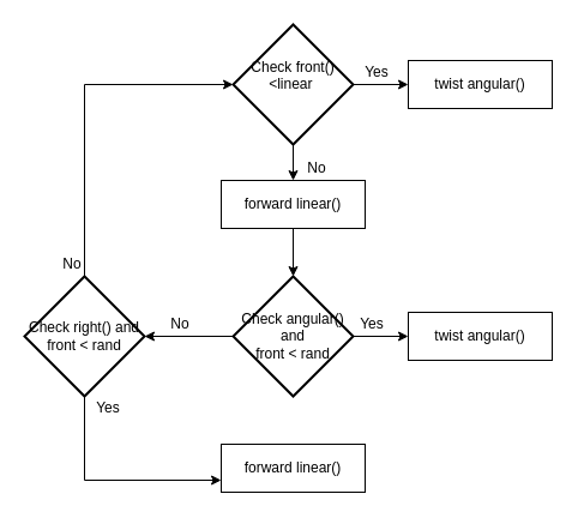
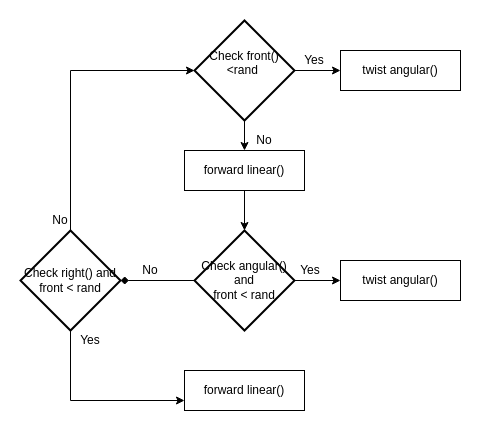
  <mxCell id="0" />
  <mxCell id="1" parent="0" />
  <mxCell id="2" style="edgeStyle=orthogonalEdgeStyle;rounded=0;orthogonalLoop=1;jettySize=auto;html=1;entryX=0;entryY=0.5;entryDx=0;entryDy=0;" edge="1" parent="1" source="4" target="5"><mxGeometry relative="1" as="geometry" /></mxCell>
  <mxCell id="3" style="edgeStyle=orthogonalEdgeStyle;rounded=0;orthogonalLoop=1;jettySize=auto;html=1;entryX=0.5;entryY=0;entryDx=0;entryDy=0;" edge="1" parent="1" source="4" target="7"><mxGeometry relative="1" as="geometry" /></mxCell>
- <mxCell id="4" value="Check front()&amp;lt;linear&amp;nbsp;&lt;br&gt;&amp;nbsp;" style="strokeWidth=2;html=1;shape=mxgraph.flowchart.decision;whiteSpace=wrap;" vertex="1" parent="1"><mxGeometry x="194" y="20" width="100" height="100" as="geometry" /></mxCell>
+ <mxCell id="4" value="Check front()&amp;lt;rand&amp;nbsp;&lt;br&gt;&amp;nbsp;" style="strokeWidth=2;html=1;shape=mxgraph.flowchart.decision;whiteSpace=wrap;" vertex="1" parent="1"><mxGeometry x="194" y="20" width="100" height="100" as="geometry" /></mxCell>
  <mxCell id="5" value="twist angular()" style="rounded=0;whiteSpace=wrap;html=1;" vertex="1" parent="1"><mxGeometry x="340" y="50" width="120" height="40" as="geometry" /></mxCell>
  <mxCell id="6" style="edgeStyle=orthogonalEdgeStyle;rounded=0;orthogonalLoop=1;jettySize=auto;html=1;entryX=0.5;entryY=0;entryDx=0;entryDy=0;entryPerimeter=0;" edge="1" parent="1" source="7" target="12"><mxGeometry relative="1" as="geometry" /></mxCell>
  <mxCell id="7" value="forward linear()" style="rounded=0;whiteSpace=wrap;html=1;" vertex="1" parent="1"><mxGeometry x="184" y="150" width="120" height="40" as="geometry" /></mxCell>
  <mxCell id="8" value="Yes" style="text;html=1;strokeColor=none;fillColor=none;align=center;verticalAlign=middle;whiteSpace=wrap;rounded=0;" vertex="1" parent="1"><mxGeometry x="294" y="50" width="40" height="20" as="geometry" /></mxCell>
  <mxCell id="9" value="No" style="text;html=1;strokeColor=none;fillColor=none;align=center;verticalAlign=middle;whiteSpace=wrap;rounded=0;" vertex="1" parent="1"><mxGeometry x="244" y="130" width="40" height="20" as="geometry" /></mxCell>
  <mxCell id="10" style="edgeStyle=orthogonalEdgeStyle;rounded=0;orthogonalLoop=1;jettySize=auto;html=1;exitX=1;exitY=0.5;exitDx=0;exitDy=0;exitPerimeter=0;entryX=0;entryY=0.5;entryDx=0;entryDy=0;" edge="1" parent="1" source="12" target="13"><mxGeometry relative="1" as="geometry" /></mxCell>
- <mxCell id="11" style="edgeStyle=orthogonalEdgeStyle;rounded=0;orthogonalLoop=1;jettySize=auto;html=1;entryX=1;entryY=0.5;entryDx=0;entryDy=0;entryPerimeter=0;" edge="1" parent="1" source="12" target="19"><mxGeometry relative="1" as="geometry" /></mxCell>
+ <mxCell id="11" style="edgeStyle=orthogonalEdgeStyle;rounded=0;orthogonalLoop=1;jettySize=auto;html=1;entryX=1;entryY=0.5;entryDx=0;entryDy=0;entryPerimeter=0;endArrow=diamond;" edge="1" parent="1" source="12" target="19"><mxGeometry relative="1" as="geometry" /></mxCell>
  <mxCell id="12" value="Check angular() and&lt;br&gt;front &amp;lt; rand" style="strokeWidth=2;html=1;shape=mxgraph.flowchart.decision;whiteSpace=wrap;" vertex="1" parent="1"><mxGeometry x="194" y="230" width="100" height="100" as="geometry" /></mxCell>
  <mxCell id="13" value="twist angular()" style="rounded=0;whiteSpace=wrap;html=1;" vertex="1" parent="1"><mxGeometry x="340" y="260" width="120" height="40" as="geometry" /></mxCell>
  <mxCell id="14" value="forward linear()" style="rounded=0;whiteSpace=wrap;html=1;" vertex="1" parent="1"><mxGeometry x="184" y="370" width="120" height="40" as="geometry" /></mxCell>
  <mxCell id="15" value="Yes" style="text;html=1;strokeColor=none;fillColor=none;align=center;verticalAlign=middle;whiteSpace=wrap;rounded=0;" vertex="1" parent="1"><mxGeometry x="290" y="260" width="40" height="20" as="geometry" /></mxCell>
  <mxCell id="16" value="No" style="text;html=1;strokeColor=none;fillColor=none;align=center;verticalAlign=middle;whiteSpace=wrap;rounded=0;" vertex="1" parent="1"><mxGeometry x="130" y="260" width="40" height="20" as="geometry" /></mxCell>
  <mxCell id="17" style="edgeStyle=orthogonalEdgeStyle;rounded=0;orthogonalLoop=1;jettySize=auto;html=1;entryX=0;entryY=0.5;entryDx=0;entryDy=0;entryPerimeter=0;" edge="1" parent="1" source="19" target="4"><mxGeometry relative="1" as="geometry"><Array as="points"><mxPoint x="70" y="70" /></Array></mxGeometry></mxCell>
  <mxCell id="18" style="edgeStyle=orthogonalEdgeStyle;rounded=0;orthogonalLoop=1;jettySize=auto;html=1;entryX=0;entryY=0.75;entryDx=0;entryDy=0;" edge="1" parent="1" source="19" target="14"><mxGeometry relative="1" as="geometry"><Array as="points"><mxPoint x="70" y="400" /></Array></mxGeometry></mxCell>
  <mxCell id="19" value="Check right() and&lt;br&gt;front &amp;lt; rand" style="strokeWidth=2;html=1;shape=mxgraph.flowchart.decision;whiteSpace=wrap;" vertex="1" parent="1"><mxGeometry x="20" y="230" width="100" height="100" as="geometry" /></mxCell>
  <mxCell id="20" value="No" style="text;html=1;strokeColor=none;fillColor=none;align=center;verticalAlign=middle;whiteSpace=wrap;rounded=0;" vertex="1" parent="1"><mxGeometry x="40" y="210" width="40" height="20" as="geometry" /></mxCell>
  <mxCell id="21" value="Yes" style="text;html=1;strokeColor=none;fillColor=none;align=center;verticalAlign=middle;whiteSpace=wrap;rounded=0;" vertex="1" parent="1"><mxGeometry x="70" y="330" width="40" height="20" as="geometry" /></mxCell>
